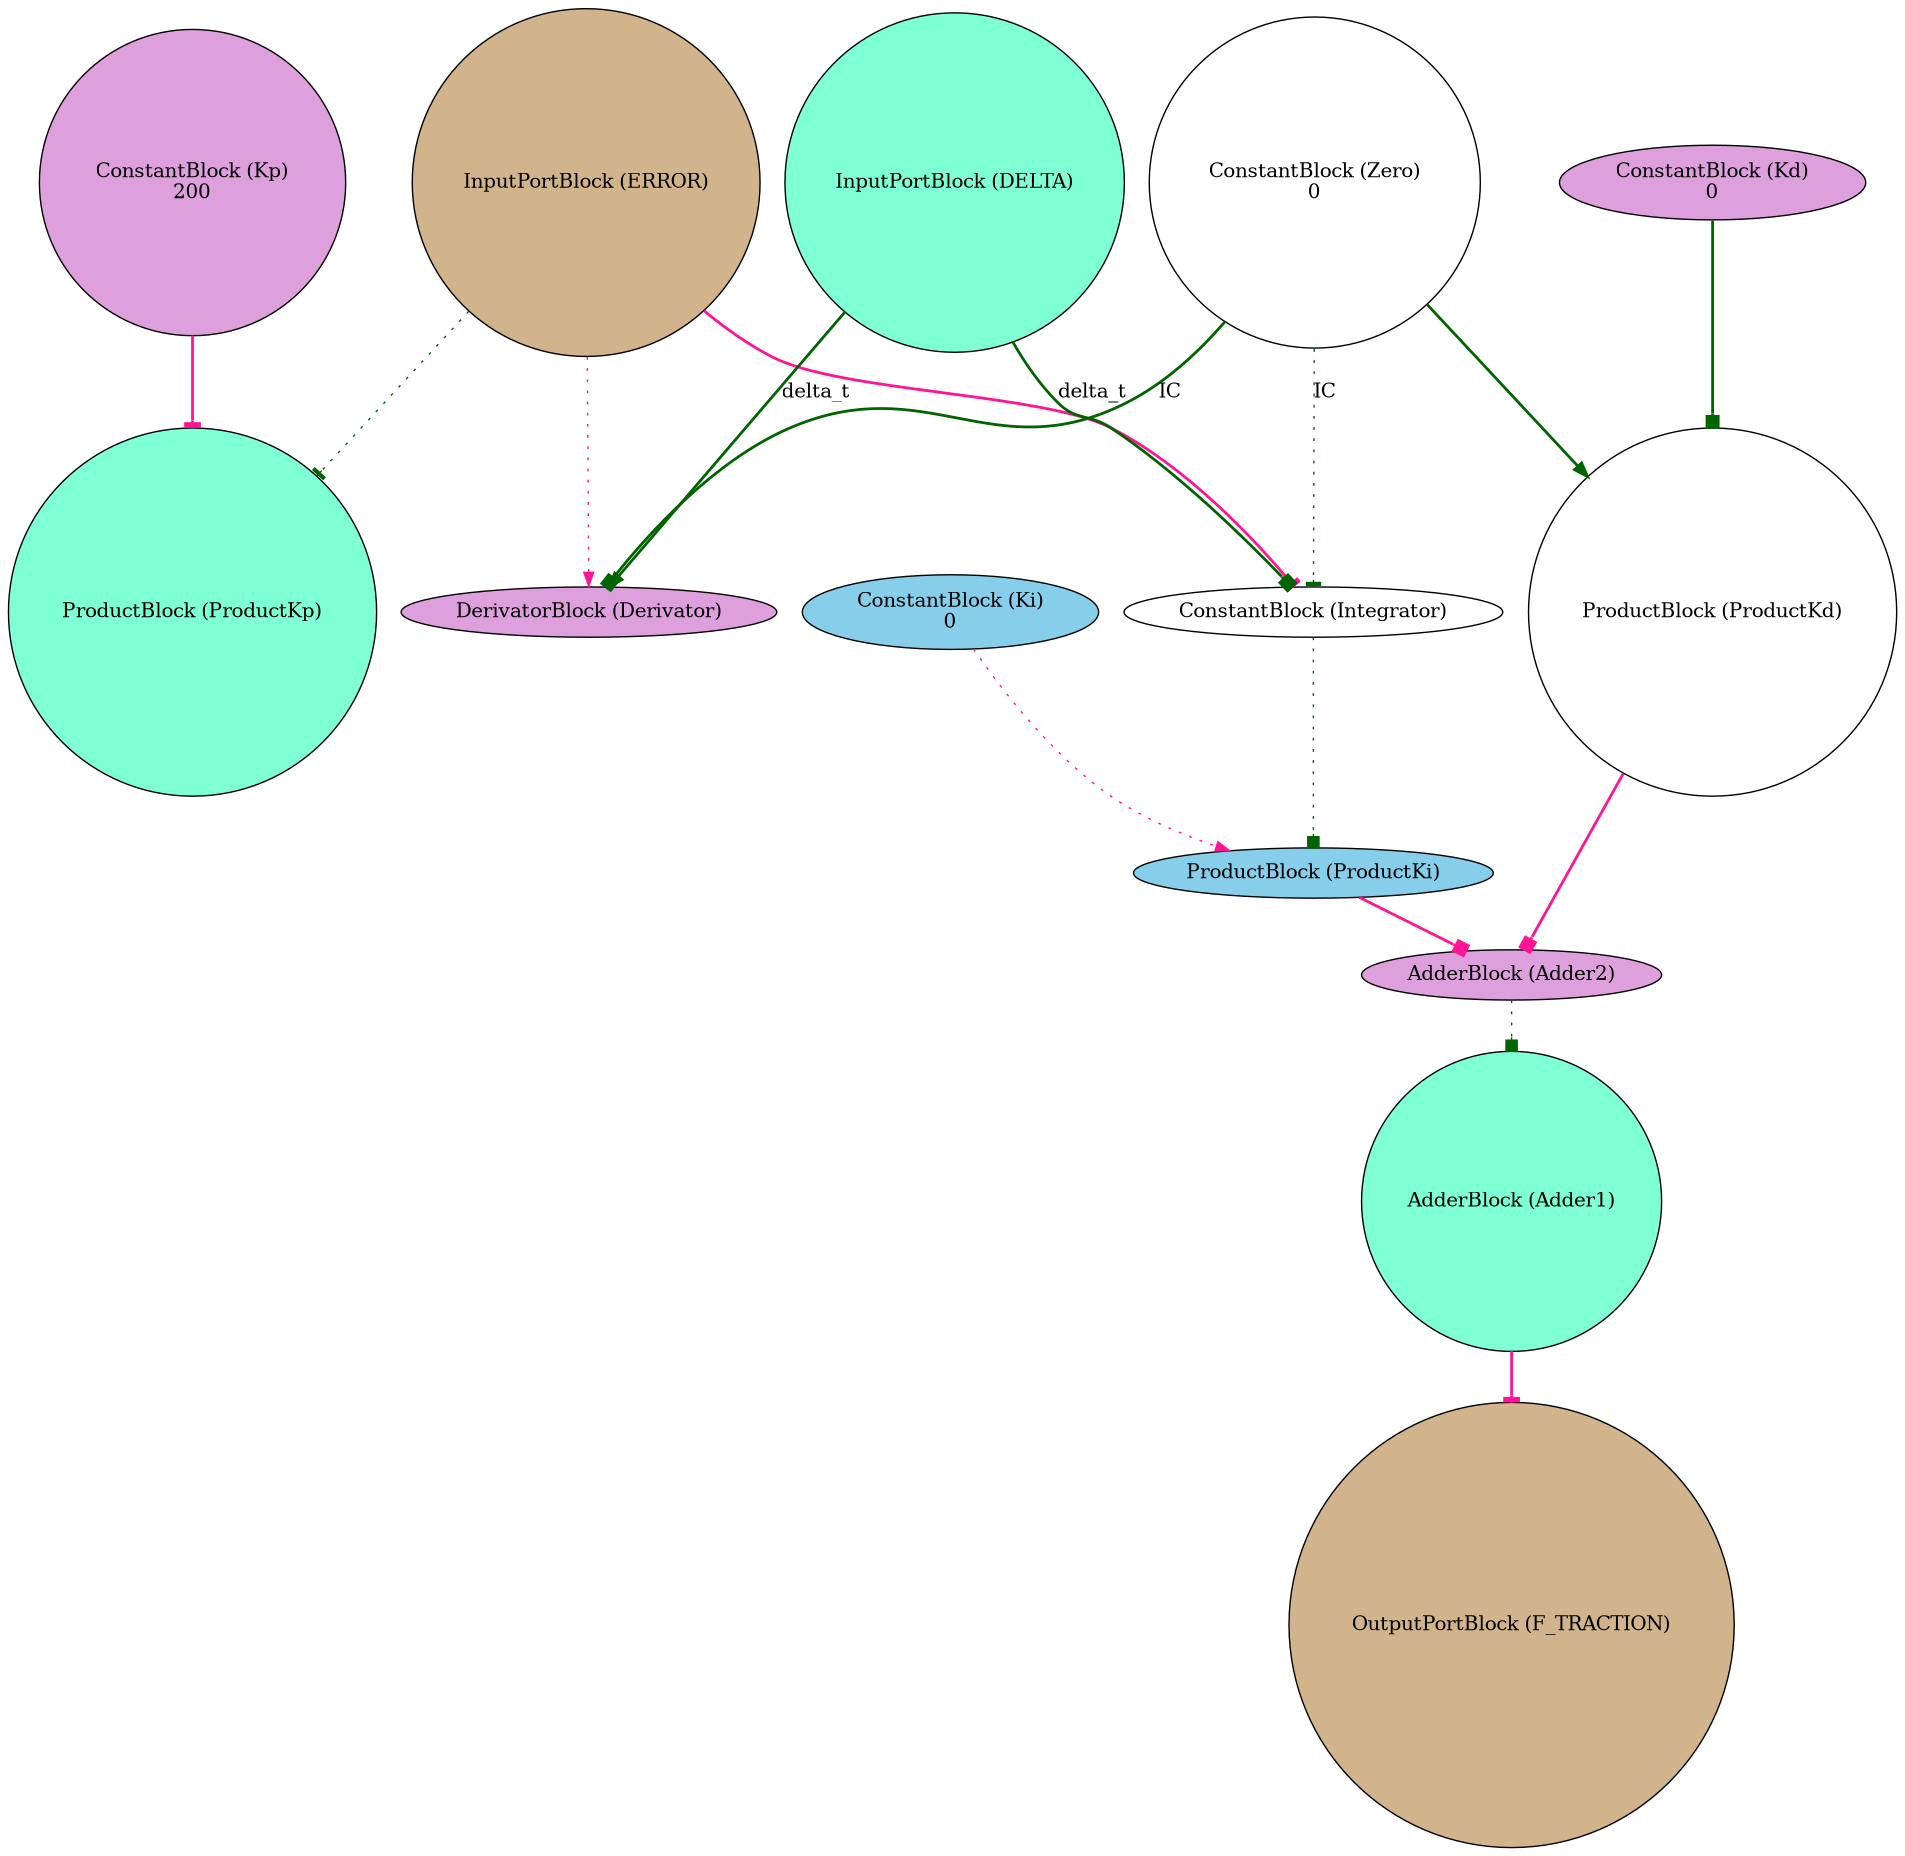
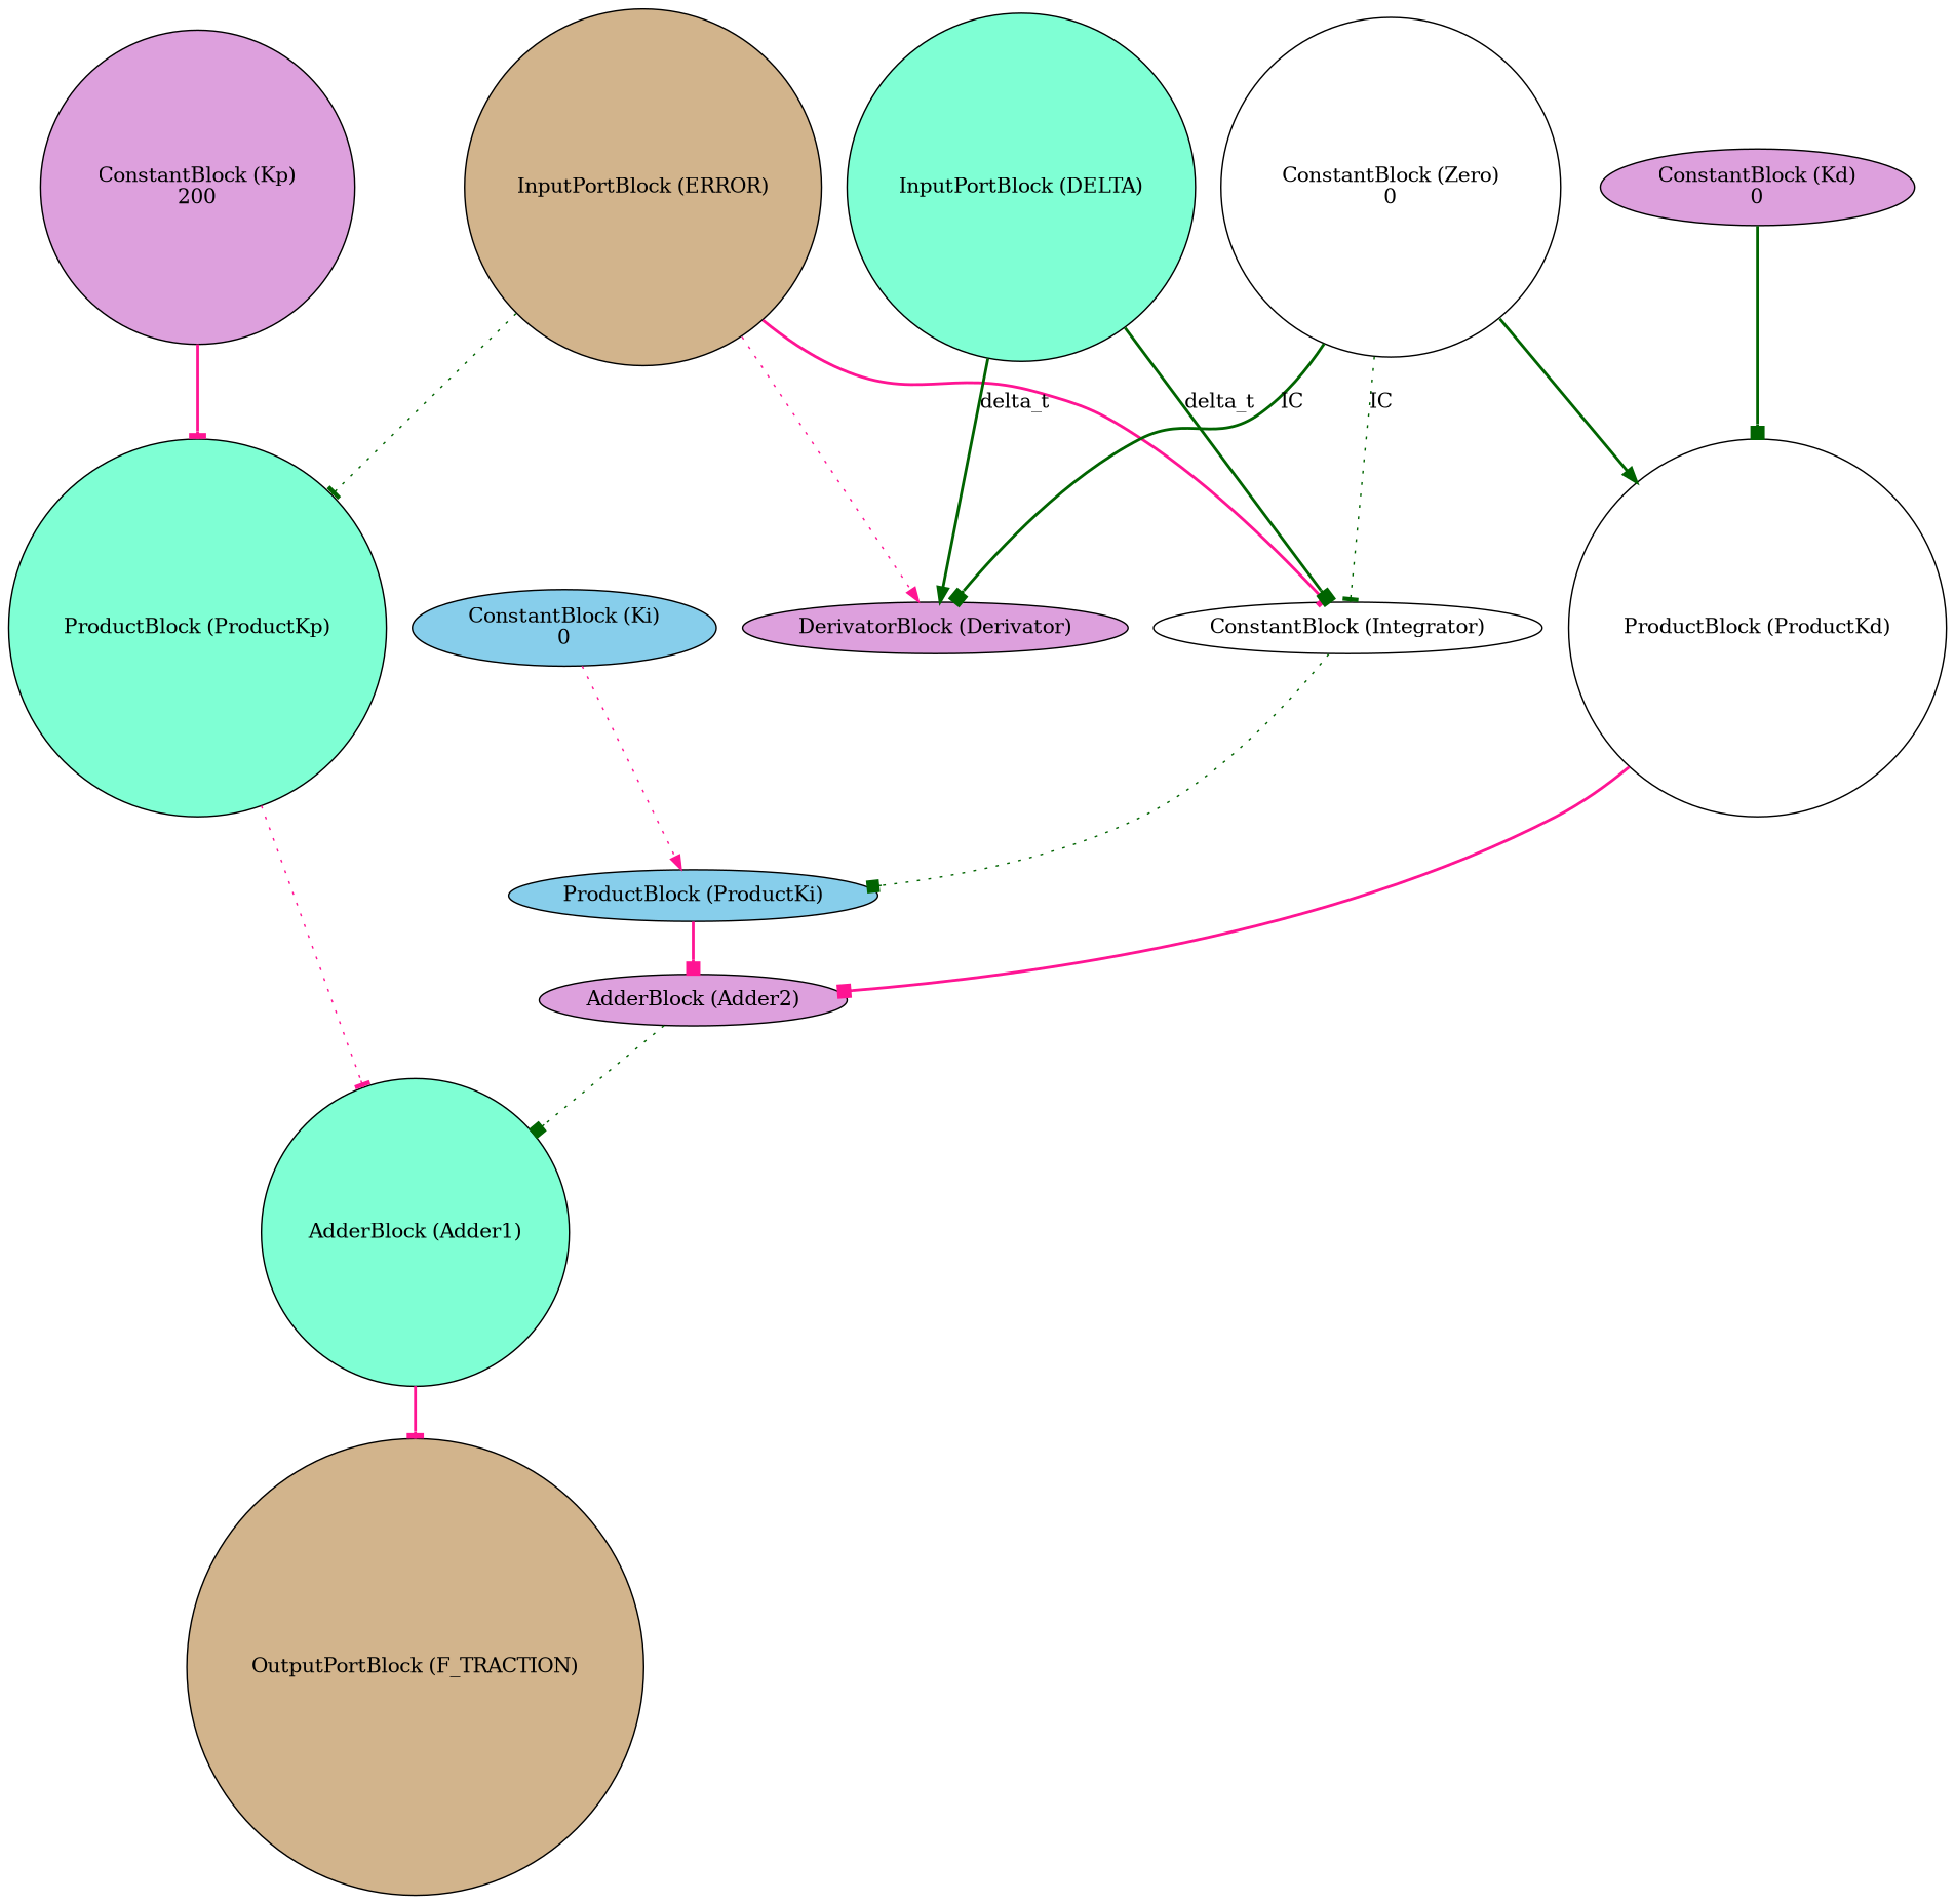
  digraph {
    node [fillcolor=plum shape=circle style=filled]
    edge [arrowhead=box color=darkgreen style=bold]
    n1 [fillcolor=tan label="InputPortBlock (ERROR)"]
    n2 [fillcolor=aquamarine label="ProductBlock (ProductKp)"]
    n3 [fillcolor=white label="ConstantBlock (Integrator)" shape=ellipse]
    n4 [label="DerivatorBlock (Derivator)" shape=ellipse]
    n5 [fillcolor=aquamarine label="AdderBlock (Adder1)"]
    n6 [fillcolor=skyblue label="ProductBlock (ProductKi)" shape=ellipse]
    n7 [fillcolor=aquamarine label="InputPortBlock (DELTA)"]
    n8 [fillcolor=tan label="OutputPortBlock (F_TRACTION)"]
    n9 [fillcolor=white label="ConstantBlock (Zero)\n0"]
    n10 [fillcolor=white label="ProductBlock (ProductKd)"]
    n11 [label="ConstantBlock (Kp)\n200"]
    n12 [fillcolor=skyblue label="ConstantBlock (Ki)\n0" shape=ellipse]
    n13 [label="AdderBlock (Adder2)" shape=ellipse]
    n14 [label="ConstantBlock (Kd)\n0" shape=ellipse]
    n1 -> n2 [arrowhead=tee style=dotted]
    n1 -> n3 [arrowhead=tee color=deeppink]
    n1 -> n4 [arrowhead=normal color=deeppink style=dotted]
+   n2 -> n5 [arrowhead=tee color=deeppink style=dotted]
    n3 -> n6 [style=dotted]
    n5 -> n8 [arrowhead=tee color=deeppink]
    n6 -> n13 [color=deeppink]
    n7 -> n3 [label=delta_t]
    n7 -> n4 [arrowhead=normal label=delta_t]
    n9 -> n3 [arrowhead=tee label=IC style=dotted]
    n9 -> n4 [label=IC]
    n9 -> n10 [arrowhead=normal]
    n10 -> n13 [color=deeppink]
    n11 -> n2 [arrowhead=tee color=deeppink]
    n12 -> n6 [arrowhead=normal color=deeppink style=dotted]
    n13 -> n5 [style=dotted]
    n14 -> n10
  }
